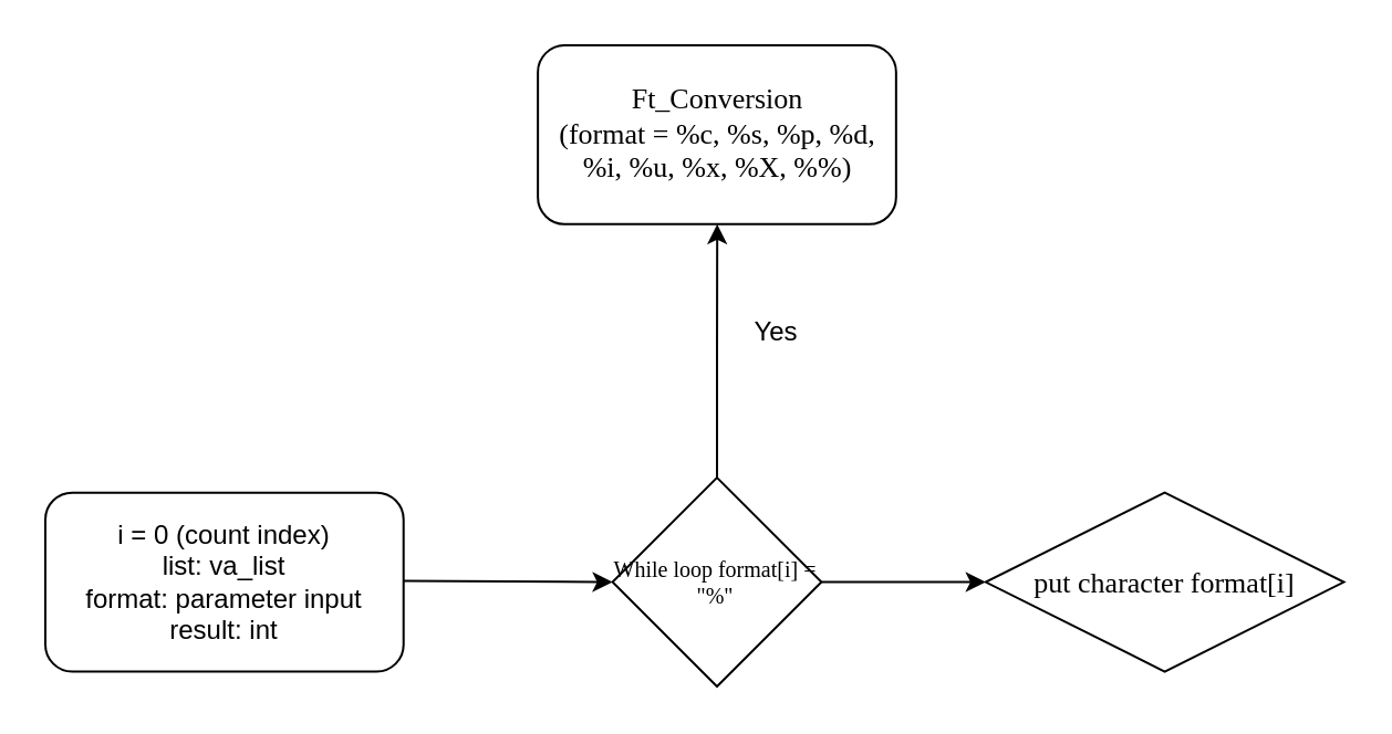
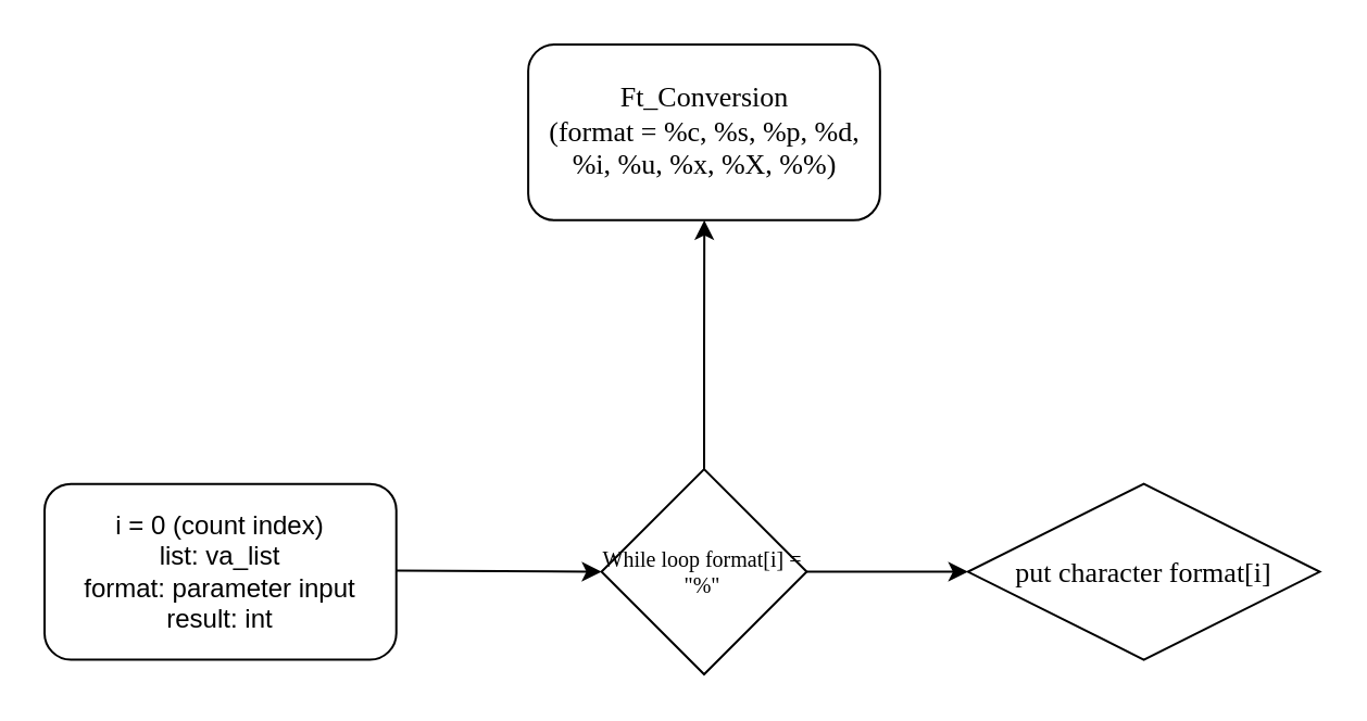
  <mxCell id="0" />
  <mxCell id="1" parent="0" />
  <mxCell id="2" value="" style="group" vertex="1" connectable="0" parent="1"><mxGeometry x="20" y="20" width="586.74" height="290" as="geometry" /></mxCell>
  <mxCell id="3" value="" style="group" vertex="1" connectable="0" parent="2"><mxGeometry width="586.74" height="290" as="geometry" /></mxCell>
  <mxCell id="4" value="&lt;div&gt;i = 0 (count index)&lt;/div&gt;&lt;div&gt;list: va_list&lt;/div&gt;&lt;div&gt;format: parameter input&lt;/div&gt;&lt;div&gt;result: int&lt;br&gt;&lt;/div&gt;" style="rounded=1;whiteSpace=wrap;html=1;" vertex="1" parent="3"><mxGeometry y="202.326" width="161.859" height="80.93" as="geometry" /></mxCell>
  <mxCell id="5" value="&lt;font style=&quot;font-size: 10px;&quot;&gt;While loop format[i] = &quot;%&quot;&lt;font style=&quot;font-size: 10px;&quot;&gt;&lt;br&gt;&lt;/font&gt;&lt;/font&gt;" style="strokeWidth=1;html=1;shape=mxgraph.flowchart.decision;whiteSpace=wrap;rounded=1;shadow=0;labelBackgroundColor=none;fontFamily=Verdana;fontSize=8;align=center;" vertex="1" parent="3"><mxGeometry x="256.277" y="195.581" width="94.418" height="94.419" as="geometry" /></mxCell>
  <mxCell id="6" value="&lt;div style=&quot;font-size: 13px;&quot;&gt;&lt;font style=&quot;font-size: 13px;&quot;&gt;Ft_Conversion&lt;/font&gt;&lt;/div&gt;&lt;div style=&quot;font-size: 13px;&quot;&gt;&lt;font style=&quot;font-size: 13px;&quot;&gt;(format = %c, %s, %p, %d, %i, %u, %x, %X, %%) &lt;br&gt;&lt;/font&gt;&lt;/div&gt;" style="rounded=1;whiteSpace=wrap;html=1;fontSize=8;fontFamily=Verdana;strokeWidth=1;shadow=0;labelBackgroundColor=none;" vertex="1" parent="3"><mxGeometry x="222.557" width="161.859" height="80.93" as="geometry" /></mxCell>
  <mxCell id="7" value="&lt;font style=&quot;font-size: 13px;&quot;&gt;put character format[i]&lt;/font&gt;" style="rhombus;whiteSpace=wrap;html=1;fontSize=8;fontFamily=Verdana;strokeWidth=1;shadow=0;labelBackgroundColor=none;" vertex="1" parent="3"><mxGeometry x="424.881" y="202.326" width="161.859" height="80.93" as="geometry" /></mxCell>
  <mxCell id="8" value="" style="edgeStyle=orthogonalEdgeStyle;rounded=0;orthogonalLoop=1;jettySize=auto;html=1;" edge="1" parent="3" source="5" target="6"><mxGeometry relative="1" as="geometry" /></mxCell>
  <mxCell id="9" value="" style="edgeStyle=orthogonalEdgeStyle;rounded=0;orthogonalLoop=1;jettySize=auto;html=1;" edge="1" parent="3" source="5" target="7"><mxGeometry relative="1" as="geometry" /></mxCell>
  <mxCell id="10" value="" style="endArrow=classic;html=1;rounded=0;entryX=0;entryY=0.5;entryDx=0;entryDy=0;entryPerimeter=0;" edge="1" parent="3" target="5"><mxGeometry width="50" height="50" relative="1" as="geometry"><mxPoint x="161.86" y="242.29" as="sourcePoint" /><mxPoint x="231.86" y="242.29" as="targetPoint" /></mxGeometry></mxCell>
- <mxCell id="11" value="&lt;div&gt;Yes&lt;/div&gt;" style="text;html=1;align=center;verticalAlign=middle;resizable=0;points=[];autosize=1;strokeColor=none;fillColor=none;" vertex="1" parent="2"><mxGeometry x="310" y="115" width="40" height="30" as="geometry" /></mxCell>
